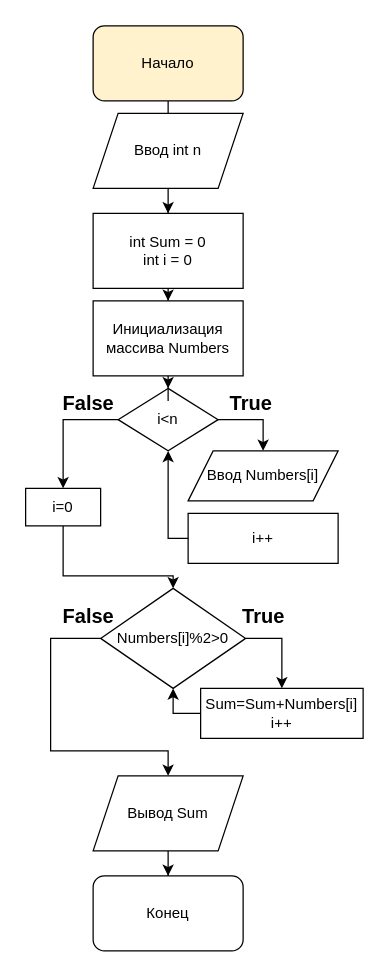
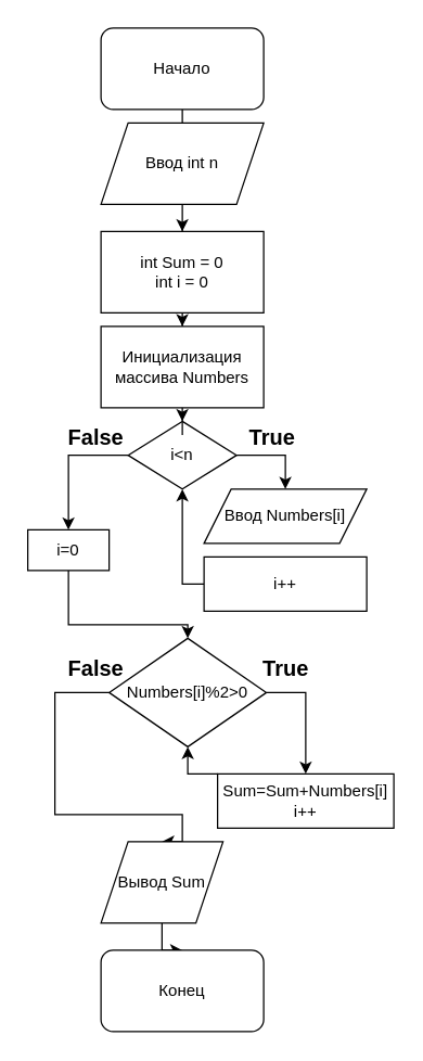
  <mxCell id="0" />
  <mxCell id="1" parent="0" />
  <mxCell id="2" style="edgeStyle=orthogonalEdgeStyle;rounded=0;orthogonalLoop=1;jettySize=auto;html=1;endArrow=none;" edge="1" parent="1" source="3" target="10"><mxGeometry relative="1" as="geometry" /></mxCell>
- <mxCell id="3" value="Начало" style="rounded=1;whiteSpace=wrap;html=1;fillColor=#fff2cc;" vertex="1" parent="1"><mxGeometry x="74" y="20" width="120" height="60" as="geometry" /></mxCell>
+ <mxCell id="3" value="Начало" style="rounded=1;whiteSpace=wrap;html=1;" vertex="1" parent="1"><mxGeometry x="74" y="20" width="120" height="60" as="geometry" /></mxCell>
  <mxCell id="4" style="edgeStyle=orthogonalEdgeStyle;rounded=0;orthogonalLoop=1;jettySize=auto;html=1;" edge="1" parent="1" source="5" target="12"><mxGeometry relative="1" as="geometry" /></mxCell>
  <mxCell id="5" value="int Sum = 0&lt;br&gt;int i = 0" style="rounded=0;whiteSpace=wrap;html=1;" vertex="1" parent="1"><mxGeometry x="74" y="170" width="120" height="60" as="geometry" /></mxCell>
  <mxCell id="6" style="edgeStyle=orthogonalEdgeStyle;rounded=0;orthogonalLoop=1;jettySize=auto;html=1;exitX=1;exitY=0.5;exitDx=0;exitDy=0;" edge="1" parent="1" source="8" target="13"><mxGeometry relative="1" as="geometry"><mxPoint x="180" y="330" as="sourcePoint" /><Array as="points"><mxPoint x="210" y="335" /></Array></mxGeometry></mxCell>
  <mxCell id="7" style="edgeStyle=orthogonalEdgeStyle;rounded=0;orthogonalLoop=1;jettySize=auto;html=1;entryX=0.5;entryY=0;entryDx=0;entryDy=0;" edge="1" parent="1" source="8" target="20"><mxGeometry relative="1" as="geometry" /></mxCell>
  <mxCell id="8" value="i&amp;lt;n" style="rhombus;whiteSpace=wrap;html=1;" vertex="1" parent="1"><mxGeometry x="94" y="310" width="80" height="50" as="geometry" /></mxCell>
  <mxCell id="9" style="edgeStyle=orthogonalEdgeStyle;rounded=0;orthogonalLoop=1;jettySize=auto;html=1;" edge="1" parent="1" source="10" target="5"><mxGeometry relative="1" as="geometry" /></mxCell>
  <mxCell id="10" value="Ввод int n" style="shape=parallelogram;perimeter=parallelogramPerimeter;whiteSpace=wrap;html=1;fixedSize=1;" vertex="1" parent="1"><mxGeometry x="74" y="90" width="120" height="60" as="geometry" /></mxCell>
  <mxCell id="11" style="edgeStyle=orthogonalEdgeStyle;rounded=0;orthogonalLoop=1;jettySize=auto;html=1;entryX=0.5;entryY=0;entryDx=0;entryDy=0;" edge="1" parent="1" source="12" target="8"><mxGeometry relative="1" as="geometry" /></mxCell>
  <mxCell id="12" value="Инициализация массива Numbers" style="rounded=0;whiteSpace=wrap;html=1;" vertex="1" parent="1"><mxGeometry x="74" y="240" width="120" height="60" as="geometry" /></mxCell>
  <mxCell id="13" value="Ввод Numbers[i]" style="shape=parallelogram;perimeter=parallelogramPerimeter;whiteSpace=wrap;html=1;fixedSize=1;" vertex="1" parent="1"><mxGeometry x="150" y="360" width="120" height="40" as="geometry" /></mxCell>
  <mxCell id="14" style="edgeStyle=orthogonalEdgeStyle;rounded=0;orthogonalLoop=1;jettySize=auto;html=1;entryX=0.5;entryY=1;entryDx=0;entryDy=0;" edge="1" parent="1" source="15" target="8"><mxGeometry relative="1" as="geometry"><Array as="points"><mxPoint x="134" y="430" /></Array></mxGeometry></mxCell>
  <mxCell id="15" value="i++" style="rounded=0;whiteSpace=wrap;html=1;" vertex="1" parent="1"><mxGeometry x="150" y="410" width="120" height="40" as="geometry" /></mxCell>
  <mxCell id="16" style="edgeStyle=orthogonalEdgeStyle;rounded=0;orthogonalLoop=1;jettySize=auto;html=1;entryX=0.5;entryY=0;entryDx=0;entryDy=0;" edge="1" parent="1" source="18" target="22"><mxGeometry relative="1" as="geometry"><Array as="points"><mxPoint x="225" y="510" /></Array></mxGeometry></mxCell>
  <mxCell id="17" style="edgeStyle=orthogonalEdgeStyle;rounded=0;orthogonalLoop=1;jettySize=auto;html=1;entryX=0.5;entryY=0;entryDx=0;entryDy=0;" edge="1" parent="1" source="18" target="24"><mxGeometry relative="1" as="geometry"><Array as="points"><mxPoint x="40" y="510" /><mxPoint x="40" y="600" /><mxPoint x="134" y="600" /></Array></mxGeometry></mxCell>
  <mxCell id="18" value="Numbers[i]%2&amp;gt;0" style="rhombus;whiteSpace=wrap;html=1;" vertex="1" parent="1"><mxGeometry x="80" y="470" width="116" height="80" as="geometry" /></mxCell>
  <mxCell id="19" style="edgeStyle=orthogonalEdgeStyle;rounded=0;orthogonalLoop=1;jettySize=auto;html=1;entryX=0.5;entryY=0;entryDx=0;entryDy=0;" edge="1" parent="1" source="20" target="18"><mxGeometry relative="1" as="geometry"><Array as="points"><mxPoint x="50" y="460" /><mxPoint x="138" y="460" /></Array></mxGeometry></mxCell>
  <mxCell id="20" value="i=0" style="rounded=0;whiteSpace=wrap;html=1;" vertex="1" parent="1"><mxGeometry x="20" y="390" width="60" height="30" as="geometry" /></mxCell>
  <mxCell id="21" style="edgeStyle=orthogonalEdgeStyle;rounded=0;orthogonalLoop=1;jettySize=auto;html=1;entryX=0.5;entryY=1;entryDx=0;entryDy=0;" edge="1" parent="1" source="22" target="18"><mxGeometry relative="1" as="geometry"><Array as="points"><mxPoint x="138" y="570" /></Array></mxGeometry></mxCell>
- <mxCell id="22" value="Sum=Sum+Numbers[i]&lt;br&gt;i++" style="rounded=0;whiteSpace=wrap;html=1;" vertex="1" parent="1"><mxGeometry x="160" y="550" width="130" height="40" as="geometry" /></mxCell>
+ <mxCell id="22" value="Sum=Sum+Numbers[i]&lt;br&gt;i++" style="rounded=0;whiteSpace=wrap;html=1;" vertex="1" parent="1"><mxGeometry x="160" y="570" width="130" height="40" as="geometry" /></mxCell>
  <mxCell id="23" style="edgeStyle=orthogonalEdgeStyle;rounded=0;orthogonalLoop=1;jettySize=auto;html=1;" edge="1" parent="1" source="24" target="25"><mxGeometry relative="1" as="geometry" /></mxCell>
- <mxCell id="24" value="Вывод Sum" style="shape=parallelogram;perimeter=parallelogramPerimeter;whiteSpace=wrap;html=1;fixedSize=1;" vertex="1" parent="1"><mxGeometry x="74" y="620" width="120" height="60" as="geometry" /></mxCell>
+ <mxCell id="24" value="Вывод Sum" style="shape=parallelogram;perimeter=parallelogramPerimeter;whiteSpace=wrap;html=1;fixedSize=1;" vertex="1" parent="1"><mxGeometry x="74" y="620" width="90" height="60" as="geometry" /></mxCell>
  <mxCell id="25" value="Конец" style="rounded=1;whiteSpace=wrap;html=1;" vertex="1" parent="1"><mxGeometry x="74" y="700" width="120" height="60" as="geometry" /></mxCell>
  <mxCell id="26" value="&lt;font style=&quot;font-size: 16px&quot;&gt;True&lt;/font&gt;" style="text;strokeColor=none;fillColor=none;html=1;fontSize=24;fontStyle=1;verticalAlign=middle;align=center;" vertex="1" parent="1"><mxGeometry x="160" y="470" width="100" height="40" as="geometry" /></mxCell>
  <mxCell id="27" value="&lt;font style=&quot;font-size: 16px&quot;&gt;True&lt;/font&gt;" style="text;strokeColor=none;fillColor=none;html=1;fontSize=24;fontStyle=1;verticalAlign=middle;align=center;" vertex="1" parent="1"><mxGeometry x="150" y="300" width="100" height="40" as="geometry" /></mxCell>
  <mxCell id="28" value="&lt;span style=&quot;font-size: 16px&quot;&gt;False&lt;/span&gt;" style="text;strokeColor=none;fillColor=none;html=1;fontSize=24;fontStyle=1;verticalAlign=middle;align=center;" vertex="1" parent="1"><mxGeometry x="20" y="300" width="100" height="40" as="geometry" /></mxCell>
  <mxCell id="29" value="&lt;span style=&quot;font-size: 16px&quot;&gt;False&lt;/span&gt;" style="text;strokeColor=none;fillColor=none;html=1;fontSize=24;fontStyle=1;verticalAlign=middle;align=center;" vertex="1" parent="1"><mxGeometry x="20" y="470" width="100" height="40" as="geometry" /></mxCell>
